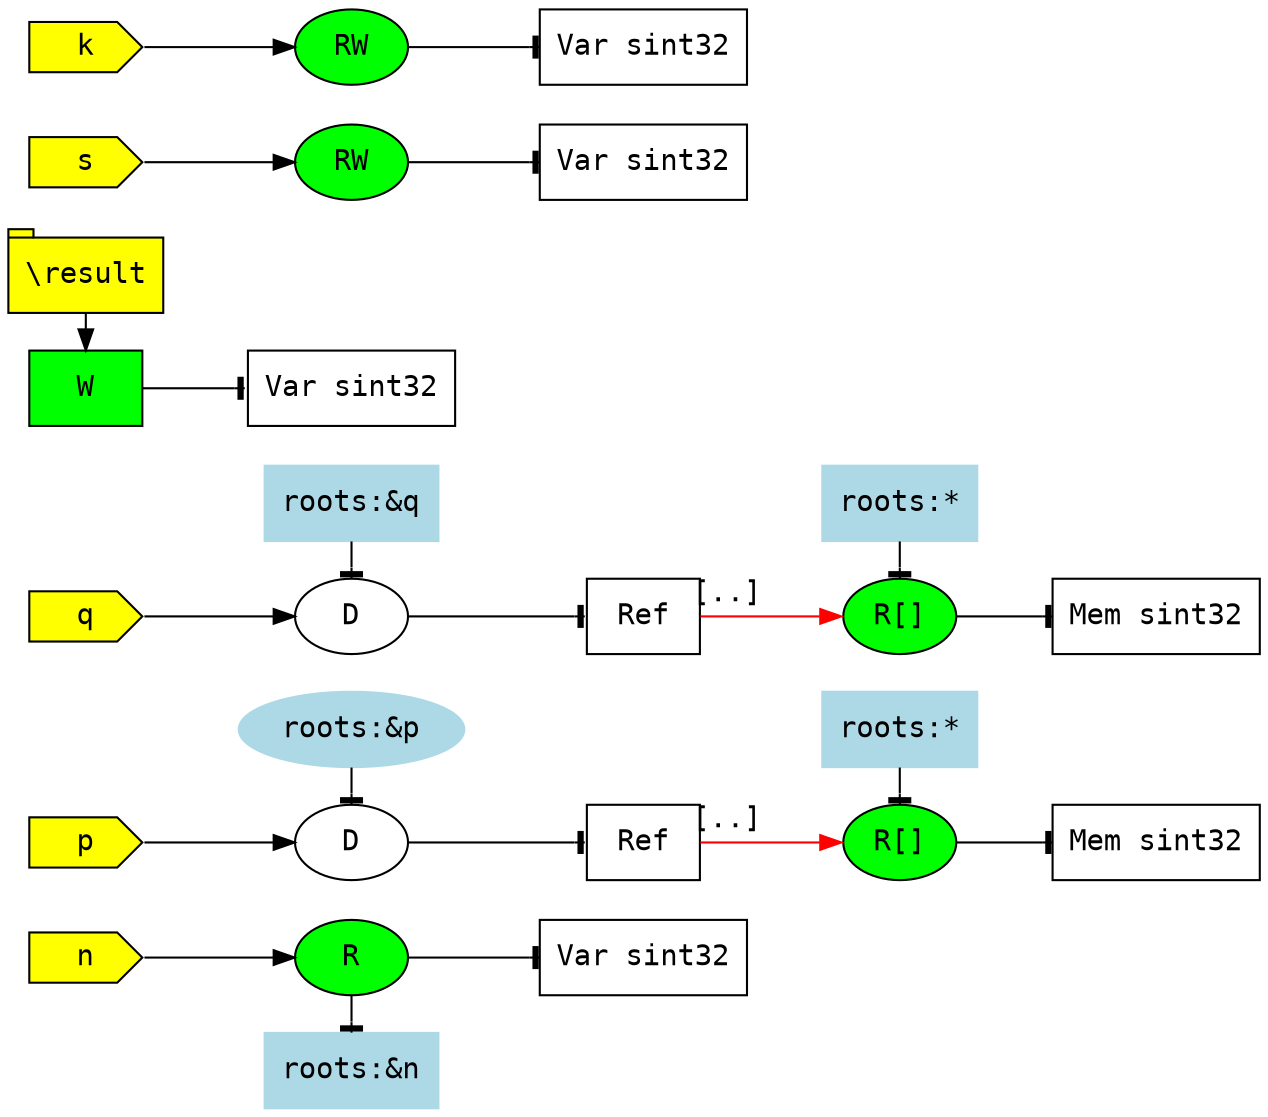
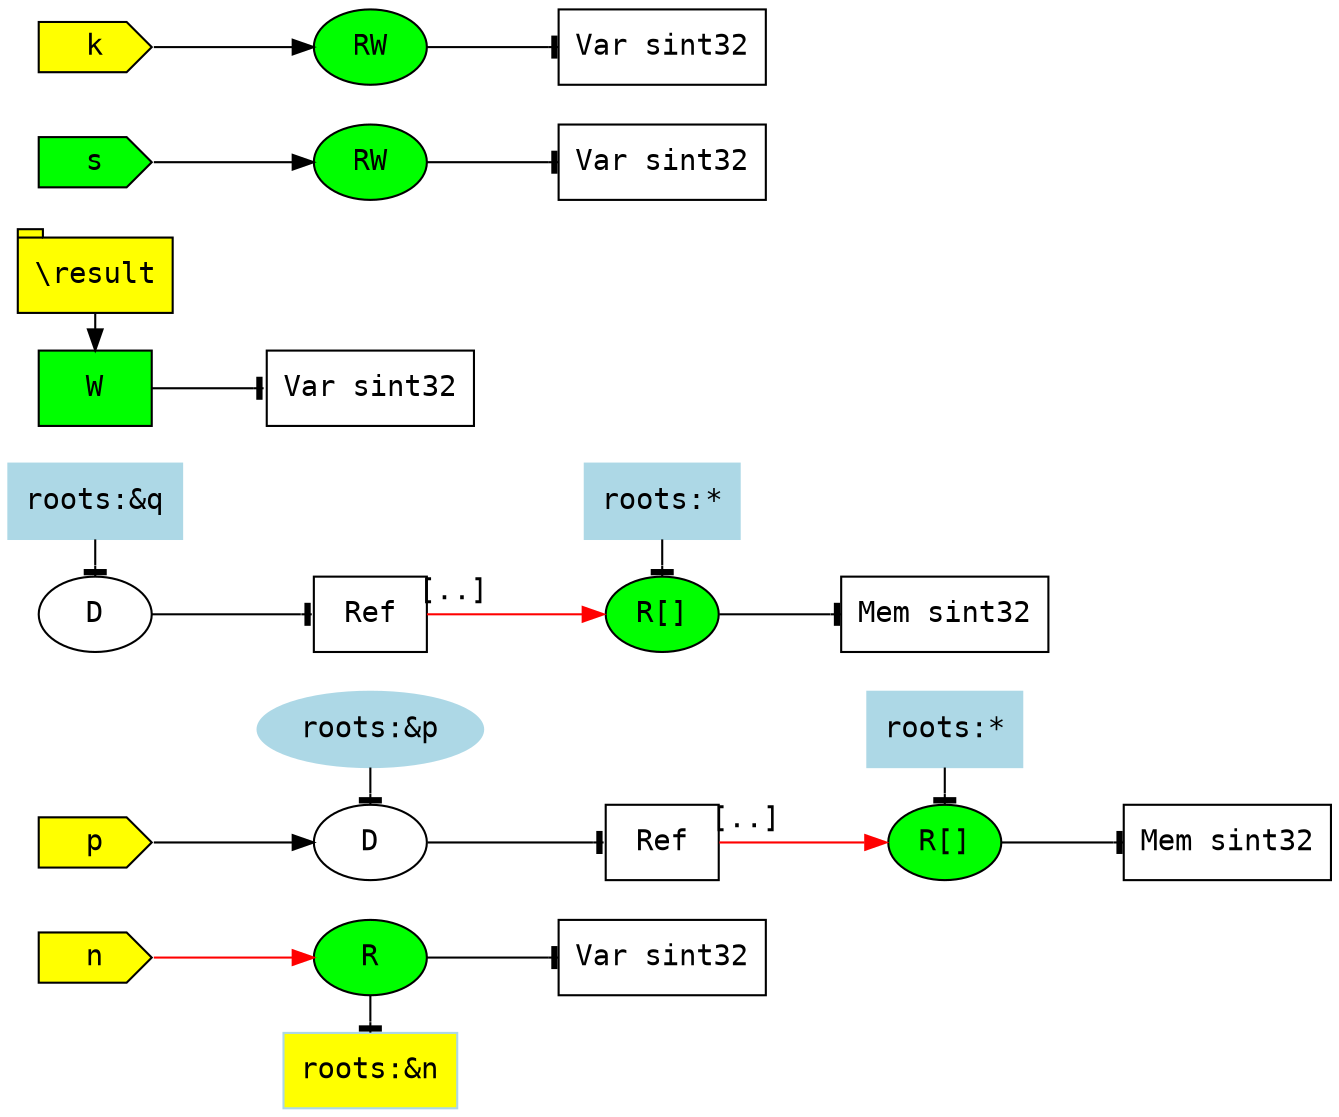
  digraph {
    rankdir=LR
    node [fontname=monospace shape=record style=filled]
    edge [arrowhead=tee fontname=monospace]
    n1 [fillcolor=green label=R shape=oval]
-   n2 [color=lightblue label="roots:&n" shape=box]
+   n2 [color=lightblue label="roots:&n" shape=box fillcolor=yellow]
    n3 [label=D shape=oval style=""]
    n4 [color=lightblue label="roots:&p" shape=ellipse]
    n5 [label=D shape=oval style=""]
    n6 [color=lightblue label="roots:&q" shape=box]
    n7 [fillcolor=green label="R[]" shape=oval]
    n8 [color=lightblue label="roots:*" shape=box]
    n9 [fillcolor=green label="R[]" shape=oval]
    n10 [color=lightblue label="roots:*" shape=box]
    n11 [fillcolor=yellow label="\\result" shape=tab]
    n12 [fillcolor=green label=W shape=box]
    n13 [label="Var sint32" style=""]
    n14 [label="<_p1> Ref" style=""]
    n15 [label="<_p1> Ref" style=""]
    n16 [label="Mem sint32" style=""]
    n17 [label="Mem sint32" style=""]
    n18 [label="Var sint32" style=""]
    n19 [fillcolor=yellow label=n shape=cds]
    n20 [fillcolor=yellow label=p shape=cds]
-   n21 [fillcolor=yellow label=q shape=cds]
-   n22 [fillcolor=yellow label=s shape=cds]
+   n22 [fillcolor=green label=s shape=cds]
    n23 [fillcolor=green label=RW shape=oval]
    n24 [label="Var sint32" style=""]
    n25 [fillcolor=yellow label=k shape=cds]
    n26 [fillcolor=green label=RW shape=oval]
    n27 [label="Var sint32" style=""]
    subgraph sub_1 {
      rank=same
      n1
      n2
    }
    subgraph sub_2 {
      rank=same
      n3
      n4
    }
    subgraph sub_3 {
      rank=same
      n5
      n6
    }
    subgraph sub_4 {
      rank=same
      n7
      n8
    }
    subgraph sub_5 {
      rank=same
      n9
      n10
    }
    subgraph sub_6 {
      rank=same
      n11
      n12
    }
    n1 -> n2
    n1 -> n13 [headport=w]
    n3 -> n14 [headport=w]
    n4 -> n3
    n5 -> n15 [headport=w]
    n6 -> n5
    n7 -> n16 [headport=w]
    n8 -> n7
    n9 -> n17 [headport=w]
    n10 -> n9
    n11 -> n12 [arrowhead=""]
    n12 -> n18 [headport=w]
    n14 -> n7 [color=red headport=w labelangle="+40" labeldistance=1.7 taillabel="[..]" tailport=_p1 arrowhead=""]
    n15 -> n9 [color=red headport=w labelangle="+40" labeldistance=1.7 taillabel="[..]" tailport=_p1 arrowhead=""]
-   n19 -> n1 [tailport=e arrowhead=""]
+   n19 -> n1 [tailport=e color=red arrowhead=""]
    n20 -> n3 [tailport=e arrowhead=""]
-   n21 -> n5 [tailport=e arrowhead=""]
    n22 -> n23 [tailport=e arrowhead=""]
    n23 -> n24 [headport=w]
    n25 -> n26 [tailport=e arrowhead=""]
    n26 -> n27 [headport=w]
  }
